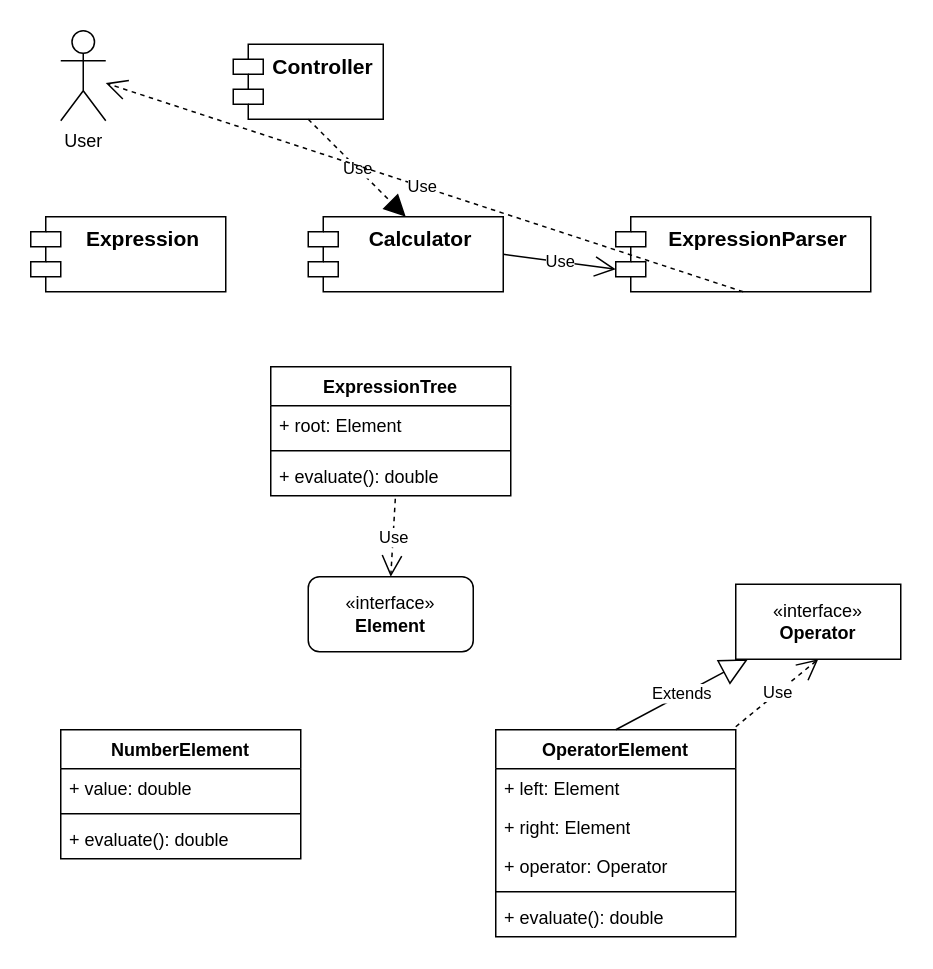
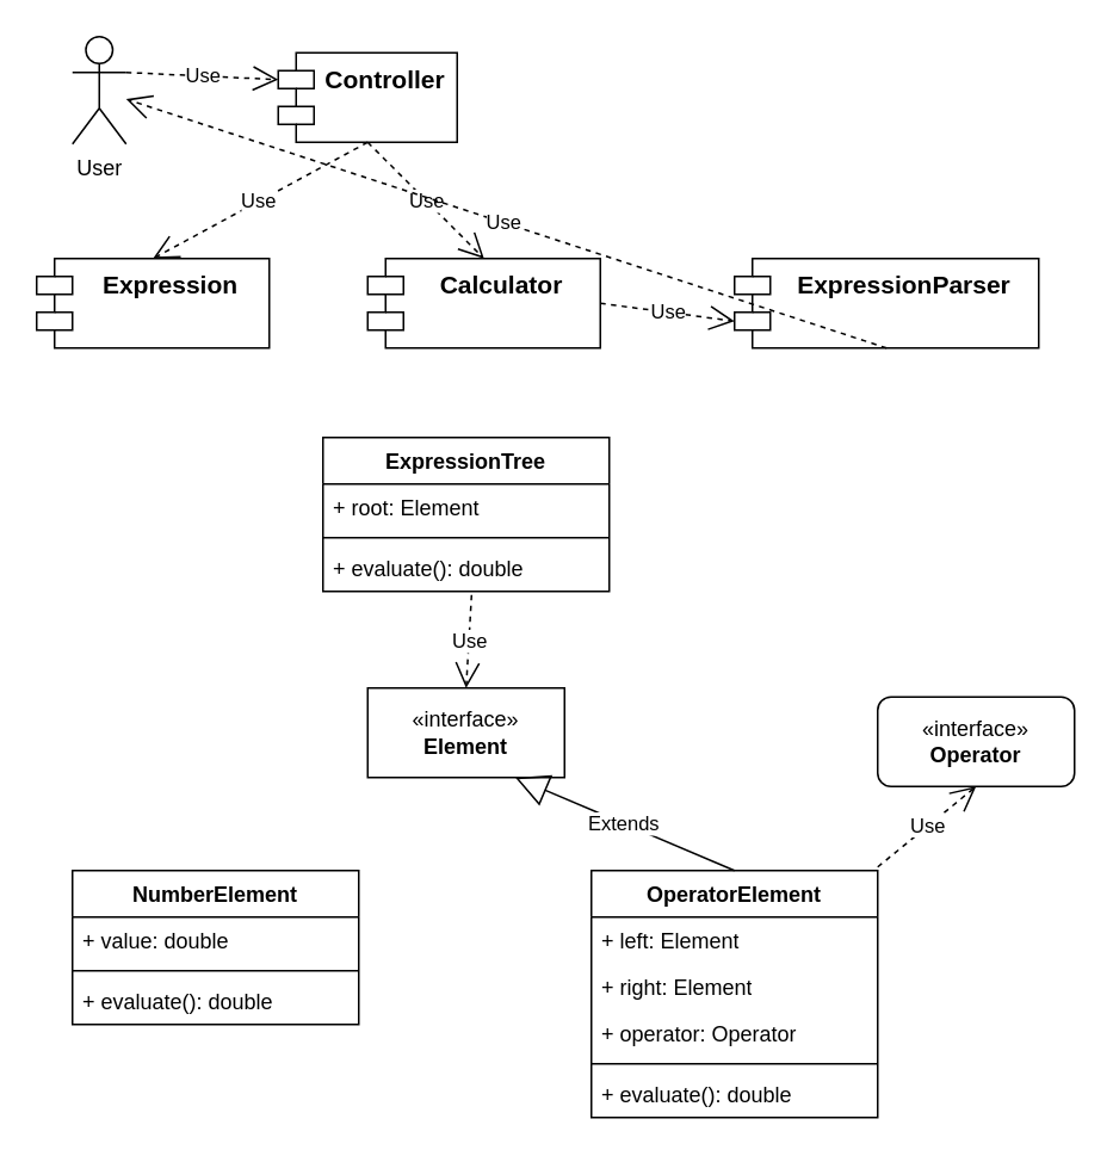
  <mxCell id="0" />
  <mxCell id="1" parent="0" />
  <mxCell id="2" value="User" style="shape=umlActor;verticalLabelPosition=bottom;verticalAlign=top;html=1;" vertex="1" parent="1"><mxGeometry x="40" y="20" width="30" height="60" as="geometry" /></mxCell>
  <mxCell id="3" value="Calculator" style="shape=module;align=left;spacingLeft=20;align=center;verticalAlign=top;whiteSpace=wrap;html=1;fontStyle=1;fontSize=14;" vertex="1" parent="1"><mxGeometry x="205" y="144" width="130" height="50" as="geometry" /></mxCell>
  <mxCell id="4" value="Controller" style="shape=module;align=left;spacingLeft=20;align=center;verticalAlign=top;whiteSpace=wrap;html=1;fontSize=14;fontStyle=1" vertex="1" parent="1"><mxGeometry x="155" y="29" width="100" height="50" as="geometry" /></mxCell>
  <mxCell id="5" value="ExpressionParser" style="shape=module;align=left;spacingLeft=20;align=center;verticalAlign=top;whiteSpace=wrap;html=1;fontSize=14;fontStyle=1" vertex="1" parent="1"><mxGeometry x="410" y="144" width="170" height="50" as="geometry" /></mxCell>
  <mxCell id="6" value="Expression" style="shape=module;align=left;spacingLeft=20;align=center;verticalAlign=top;whiteSpace=wrap;html=1;fontStyle=1;fontSize=14;" vertex="1" parent="1"><mxGeometry x="20" y="144" width="130" height="50" as="geometry" /></mxCell>
- <mxCell id="7" value="«interface»&lt;br&gt;&lt;b&gt;Element&lt;/b&gt;" style="html=1;whiteSpace=wrap;rounded=1;" vertex="1" parent="1"><mxGeometry x="205" y="384" width="110" height="50" as="geometry" /></mxCell>
+ <mxCell id="7" value="«interface»&lt;br&gt;&lt;b&gt;Element&lt;/b&gt;" style="html=1;whiteSpace=wrap;" vertex="1" parent="1"><mxGeometry x="205" y="384" width="110" height="50" as="geometry" /></mxCell>
  <mxCell id="8" value="ExpressionTree" style="swimlane;fontStyle=1;align=center;verticalAlign=top;childLayout=stackLayout;horizontal=1;startSize=26;horizontalStack=0;resizeParent=1;resizeParentMax=0;resizeLast=0;collapsible=1;marginBottom=0;whiteSpace=wrap;html=1;" vertex="1" parent="1"><mxGeometry x="180" y="244" width="160" height="86" as="geometry" /></mxCell>
  <mxCell id="9" value="+ root: Element" style="text;strokeColor=none;fillColor=none;align=left;verticalAlign=top;spacingLeft=4;spacingRight=4;overflow=hidden;rotatable=0;points=[[0,0.5],[1,0.5]];portConstraint=eastwest;whiteSpace=wrap;html=1;" vertex="1" parent="8"><mxGeometry y="26" width="160" height="26" as="geometry" /></mxCell>
  <mxCell id="10" value="" style="line;strokeWidth=1;fillColor=none;align=left;verticalAlign=middle;spacingTop=-1;spacingLeft=3;spacingRight=3;rotatable=0;labelPosition=right;points=[];portConstraint=eastwest;strokeColor=inherit;" vertex="1" parent="8"><mxGeometry y="52" width="160" height="8" as="geometry" /></mxCell>
  <mxCell id="11" value="+ evaluate(): double" style="text;strokeColor=none;fillColor=none;align=left;verticalAlign=top;spacingLeft=4;spacingRight=4;overflow=hidden;rotatable=0;points=[[0,0.5],[1,0.5]];portConstraint=eastwest;whiteSpace=wrap;html=1;" vertex="1" parent="8"><mxGeometry y="60" width="160" height="26" as="geometry" /></mxCell>
  <mxCell id="12" value="OperatorElement" style="swimlane;fontStyle=1;align=center;verticalAlign=top;childLayout=stackLayout;horizontal=1;startSize=26;horizontalStack=0;resizeParent=1;resizeParentMax=0;resizeLast=0;collapsible=1;marginBottom=0;whiteSpace=wrap;html=1;" vertex="1" parent="1"><mxGeometry x="330" y="486" width="160" height="138" as="geometry" /></mxCell>
  <mxCell id="13" value="+ left: Element&lt;br&gt;" style="text;strokeColor=none;fillColor=none;align=left;verticalAlign=top;spacingLeft=4;spacingRight=4;overflow=hidden;rotatable=0;points=[[0,0.5],[1,0.5]];portConstraint=eastwest;whiteSpace=wrap;html=1;" vertex="1" parent="12"><mxGeometry y="26" width="160" height="26" as="geometry" /></mxCell>
  <mxCell id="14" value="+ right: Element" style="text;strokeColor=none;fillColor=none;align=left;verticalAlign=top;spacingLeft=4;spacingRight=4;overflow=hidden;rotatable=0;points=[[0,0.5],[1,0.5]];portConstraint=eastwest;whiteSpace=wrap;html=1;" vertex="1" parent="12"><mxGeometry y="52" width="160" height="26" as="geometry" /></mxCell>
  <mxCell id="15" value="+ operator: Operator" style="text;strokeColor=none;fillColor=none;align=left;verticalAlign=top;spacingLeft=4;spacingRight=4;overflow=hidden;rotatable=0;points=[[0,0.5],[1,0.5]];portConstraint=eastwest;whiteSpace=wrap;html=1;" vertex="1" parent="12"><mxGeometry y="78" width="160" height="26" as="geometry" /></mxCell>
  <mxCell id="16" value="" style="line;strokeWidth=1;fillColor=none;align=left;verticalAlign=middle;spacingTop=-1;spacingLeft=3;spacingRight=3;rotatable=0;labelPosition=right;points=[];portConstraint=eastwest;strokeColor=inherit;" vertex="1" parent="12"><mxGeometry y="104" width="160" height="8" as="geometry" /></mxCell>
  <mxCell id="17" value="+ evaluate(): double" style="text;strokeColor=none;fillColor=none;align=left;verticalAlign=top;spacingLeft=4;spacingRight=4;overflow=hidden;rotatable=0;points=[[0,0.5],[1,0.5]];portConstraint=eastwest;whiteSpace=wrap;html=1;" vertex="1" parent="12"><mxGeometry y="112" width="160" height="26" as="geometry" /></mxCell>
  <mxCell id="18" value="NumberElement" style="swimlane;fontStyle=1;align=center;verticalAlign=top;childLayout=stackLayout;horizontal=1;startSize=26;horizontalStack=0;resizeParent=1;resizeParentMax=0;resizeLast=0;collapsible=1;marginBottom=0;whiteSpace=wrap;html=1;" vertex="1" parent="1"><mxGeometry x="40" y="486" width="160" height="86" as="geometry" /></mxCell>
  <mxCell id="19" value="+ value: double" style="text;strokeColor=none;fillColor=none;align=left;verticalAlign=top;spacingLeft=4;spacingRight=4;overflow=hidden;rotatable=0;points=[[0,0.5],[1,0.5]];portConstraint=eastwest;whiteSpace=wrap;html=1;" vertex="1" parent="18"><mxGeometry y="26" width="160" height="26" as="geometry" /></mxCell>
  <mxCell id="20" value="" style="line;strokeWidth=1;fillColor=none;align=left;verticalAlign=middle;spacingTop=-1;spacingLeft=3;spacingRight=3;rotatable=0;labelPosition=right;points=[];portConstraint=eastwest;strokeColor=inherit;" vertex="1" parent="18"><mxGeometry y="52" width="160" height="8" as="geometry" /></mxCell>
  <mxCell id="21" value="+ evaluate(): double" style="text;strokeColor=none;fillColor=none;align=left;verticalAlign=top;spacingLeft=4;spacingRight=4;overflow=hidden;rotatable=0;points=[[0,0.5],[1,0.5]];portConstraint=eastwest;whiteSpace=wrap;html=1;" vertex="1" parent="18"><mxGeometry y="60" width="160" height="26" as="geometry" /></mxCell>
- <mxCell id="22" value="«interface»&lt;br&gt;&lt;b&gt;Operator&lt;/b&gt;" style="html=1;whiteSpace=wrap;" vertex="1" parent="1"><mxGeometry x="490" y="389" width="110" height="50" as="geometry" /></mxCell>
+ <mxCell id="22" value="«interface»&lt;br&gt;&lt;b&gt;Operator&lt;/b&gt;" style="html=1;whiteSpace=wrap;rounded=1;" vertex="1" parent="1"><mxGeometry x="490" y="389" width="110" height="50" as="geometry" /></mxCell>
  <mxCell id="23" value="Use" style="endArrow=open;endSize=12;dashed=1;html=1;rounded=0;entryX=0.5;entryY=1;entryDx=0;entryDy=0;" edge="1" parent="1" target="22"><mxGeometry x="0.007" width="160" relative="1" as="geometry"><mxPoint x="490" y="484" as="sourcePoint" /><mxPoint x="650" y="494" as="targetPoint" /><mxPoint as="offset" /></mxGeometry></mxCell>
- <mxCell id="24" value="Extends" style="endArrow=block;endSize=16;endFill=0;html=1;rounded=0;exitX=0.5;exitY=0;exitDx=0;exitDy=0;" edge="1" parent="1" source="12" target="22"><mxGeometry width="160" relative="1" as="geometry"><mxPoint x="139" y="487" as="sourcePoint" /><mxPoint x="250" y="598" as="targetPoint" /></mxGeometry></mxCell>
+ <mxCell id="24" value="Extends" style="endArrow=block;endSize=16;endFill=0;html=1;rounded=0;exitX=0.5;exitY=0;exitDx=0;exitDy=0;entryX=0.75;entryY=1;entryDx=0;entryDy=0;" edge="1" parent="1" source="12" target="7"><mxGeometry width="160" relative="1" as="geometry"><mxPoint x="139" y="487" as="sourcePoint" /><mxPoint x="250" y="598" as="targetPoint" /></mxGeometry></mxCell>
  <mxCell id="25" value="Use" style="endArrow=open;endSize=12;dashed=1;html=1;rounded=0;exitX=0.519;exitY=1.077;exitDx=0;exitDy=0;entryX=0.5;entryY=0;entryDx=0;entryDy=0;exitPerimeter=0;" edge="1" parent="1" source="11" target="7"><mxGeometry width="160" relative="1" as="geometry"><mxPoint x="490" y="509" as="sourcePoint" /><mxPoint x="570" y="460" as="targetPoint" /></mxGeometry></mxCell>
- <mxCell id="28" value="Use" style="endArrow=block;endSize=12;dashed=1;html=1;rounded=0;entryX=0.5;entryY=0;entryDx=0;entryDy=0;exitX=0.5;exitY=1;exitDx=0;exitDy=0;" edge="1" parent="1" source="4" target="3"><mxGeometry x="0.007" width="160" relative="1" as="geometry"><mxPoint x="250" y="84" as="sourcePoint" /><mxPoint x="95" y="154" as="targetPoint" /><mxPoint as="offset" /></mxGeometry></mxCell>
- <mxCell id="29" value="Use" style="endArrow=open;endSize=12;dashed=0;html=1;rounded=0;entryX=0;entryY=0;entryDx=0;entryDy=35;exitX=1;exitY=0.5;exitDx=0;exitDy=0;entryPerimeter=0;" edge="1" parent="1" source="3" target="5"><mxGeometry x="0.007" width="160" relative="1" as="geometry"><mxPoint x="250" y="84" as="sourcePoint" /><mxPoint x="280" y="154" as="targetPoint" /><mxPoint as="offset" /></mxGeometry></mxCell>
+ <mxCell id="26" value="Use" style="endArrow=open;endSize=12;dashed=1;html=1;rounded=0;entryX=0;entryY=0;entryDx=0;entryDy=15;exitX=1;exitY=0.333;exitDx=0;exitDy=0;exitPerimeter=0;entryPerimeter=0;" edge="1" parent="1" source="2" target="4"><mxGeometry x="0.007" width="160" relative="1" as="geometry"><mxPoint x="500" y="494" as="sourcePoint" /><mxPoint x="555" y="449" as="targetPoint" /><mxPoint as="offset" /></mxGeometry></mxCell>
+ <mxCell id="27" value="Use" style="endArrow=open;endSize=12;dashed=1;html=1;rounded=0;entryX=0.5;entryY=0;entryDx=0;entryDy=0;exitX=0.5;exitY=1;exitDx=0;exitDy=0;" edge="1" parent="1" source="4" target="6"><mxGeometry x="0.007" width="160" relative="1" as="geometry"><mxPoint x="80" y="50" as="sourcePoint" /><mxPoint x="200" y="49" as="targetPoint" /><mxPoint as="offset" /></mxGeometry></mxCell>
+ <mxCell id="28" value="Use" style="endArrow=open;endSize=12;dashed=1;html=1;rounded=0;entryX=0.5;entryY=0;entryDx=0;entryDy=0;exitX=0.5;exitY=1;exitDx=0;exitDy=0;" edge="1" parent="1" source="4" target="3"><mxGeometry x="0.007" width="160" relative="1" as="geometry"><mxPoint x="250" y="84" as="sourcePoint" /><mxPoint x="95" y="154" as="targetPoint" /><mxPoint as="offset" /></mxGeometry></mxCell>
+ <mxCell id="29" value="Use" style="endArrow=open;endSize=12;dashed=1;html=1;rounded=0;entryX=0;entryY=0;entryDx=0;entryDy=35;exitX=1;exitY=0.5;exitDx=0;exitDy=0;entryPerimeter=0;" edge="1" parent="1" source="3" target="5"><mxGeometry x="0.007" width="160" relative="1" as="geometry"><mxPoint x="250" y="84" as="sourcePoint" /><mxPoint x="280" y="154" as="targetPoint" /><mxPoint as="offset" /></mxGeometry></mxCell>
  <mxCell id="30" value="Use" style="endArrow=open;endSize=12;dashed=1;html=1;rounded=0;exitX=0.5;exitY=1;exitDx=0;exitDy=0;" edge="1" parent="1" source="5" target="2"><mxGeometry x="0.007" width="160" relative="1" as="geometry"><mxPoint x="580" y="239" as="sourcePoint" /><mxPoint x="635" y="194" as="targetPoint" /><mxPoint as="offset" /></mxGeometry></mxCell>
